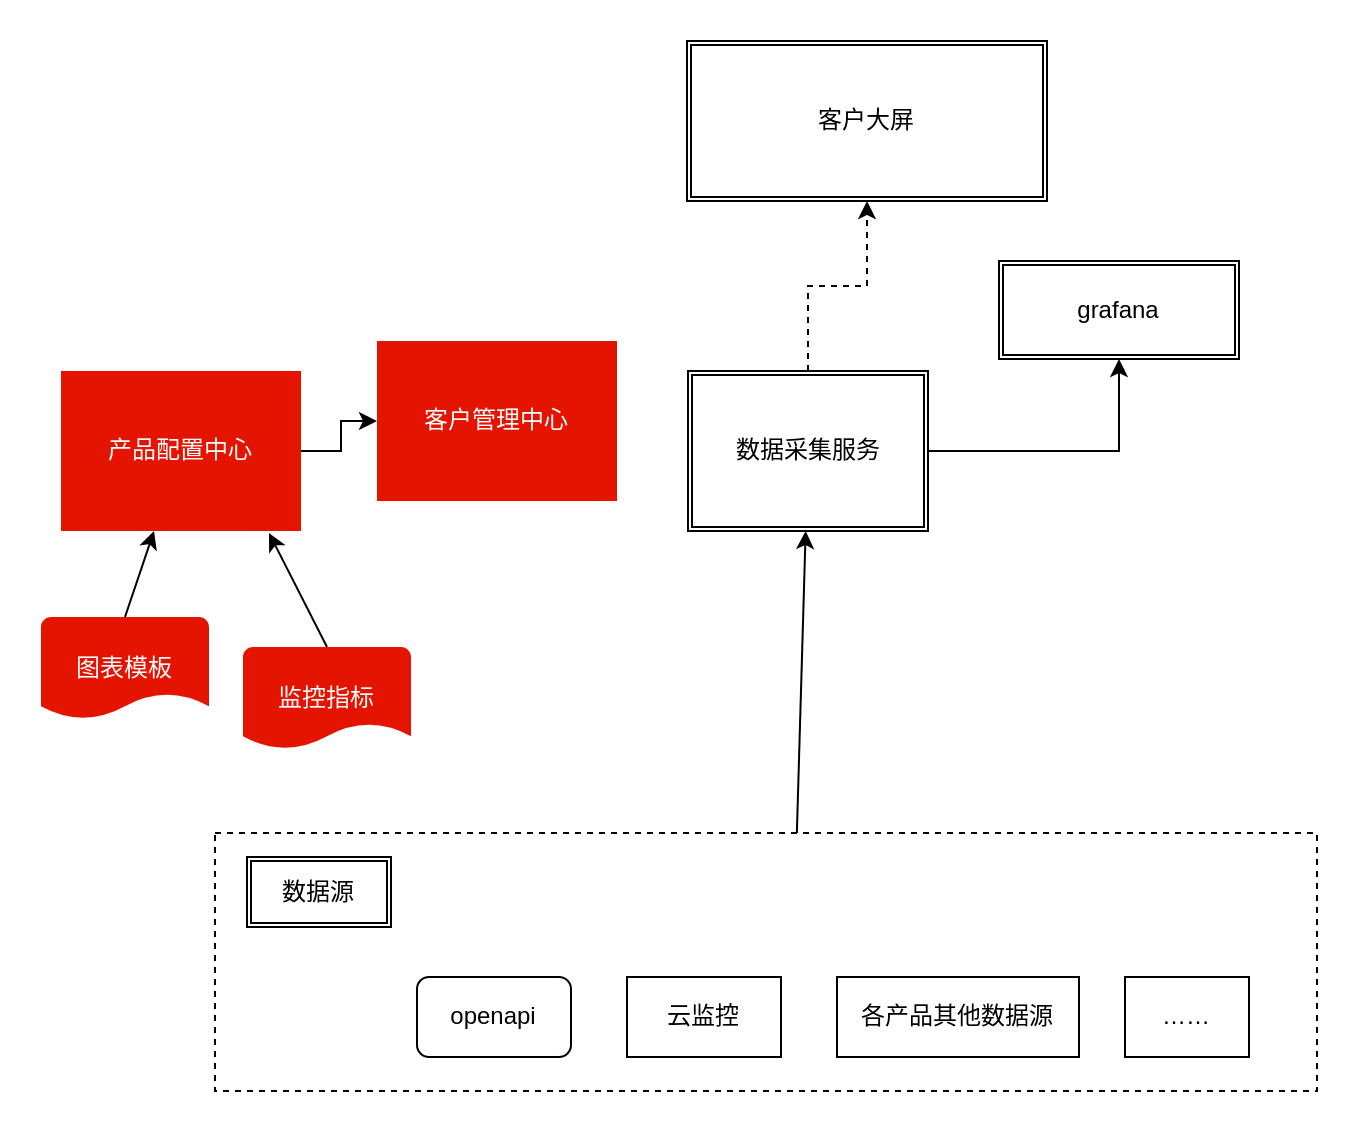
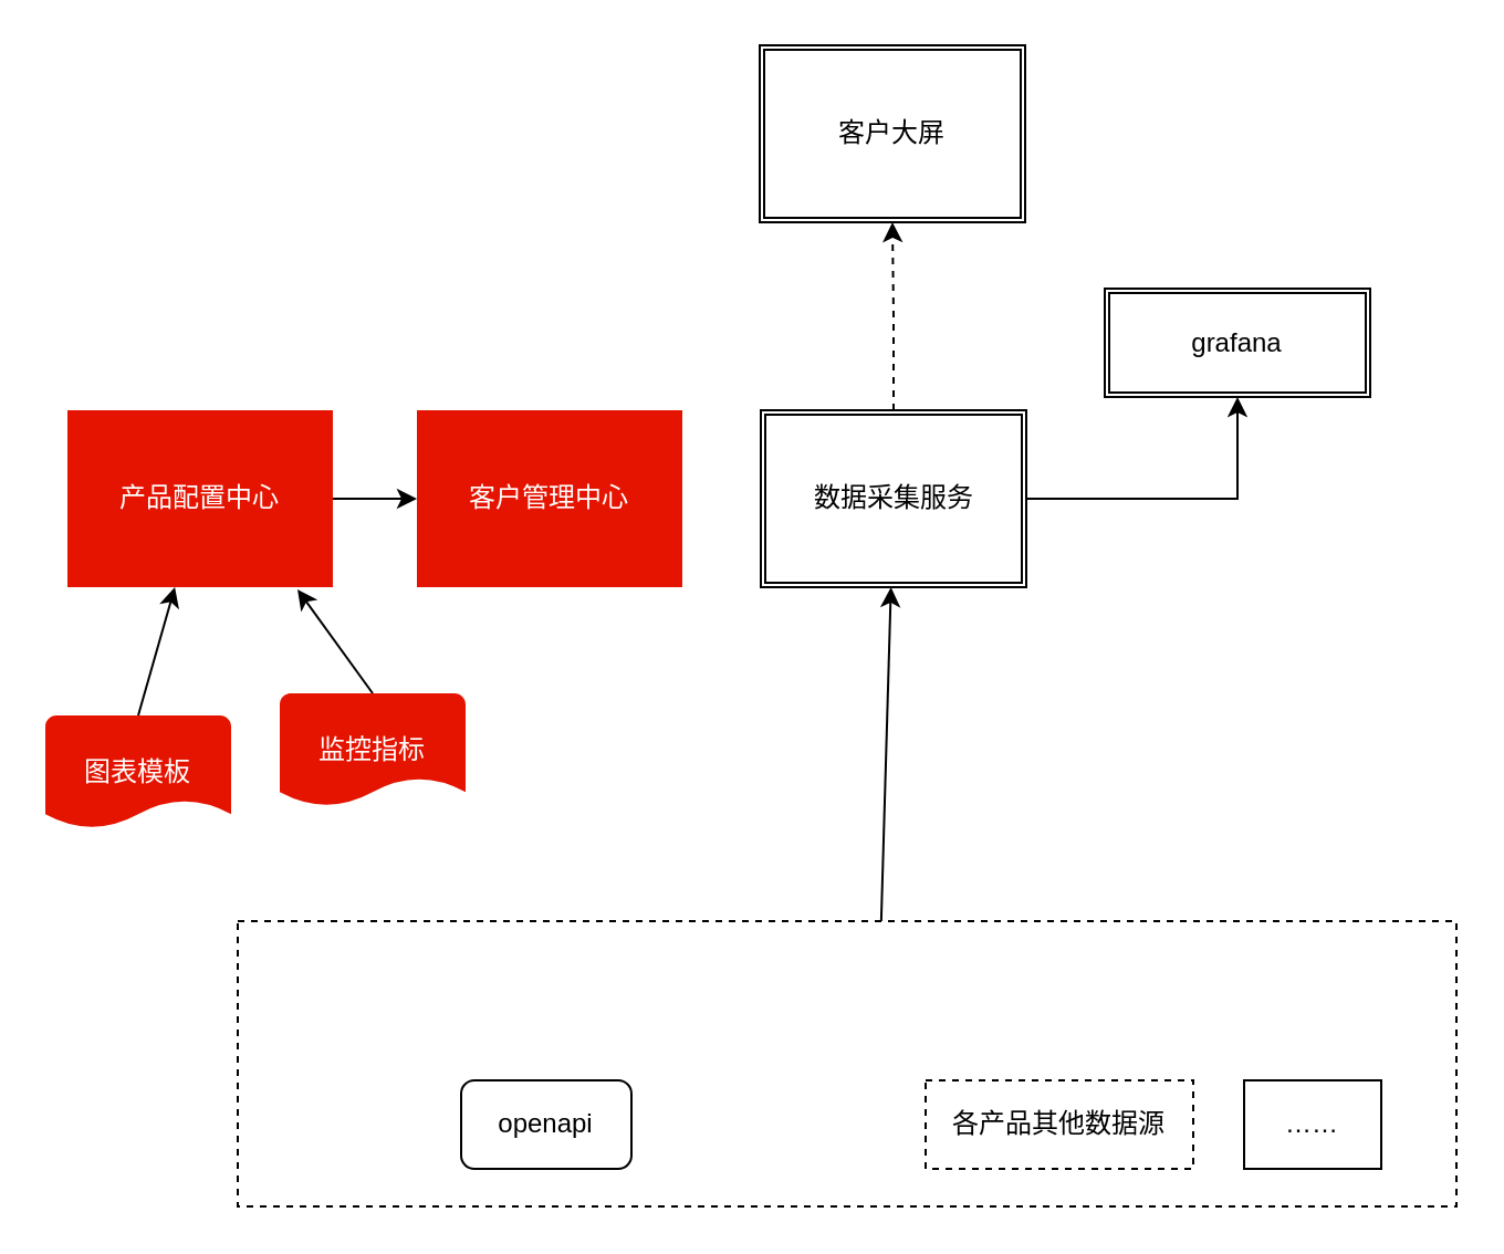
  <mxCell id="0" />
  <mxCell id="1" parent="0" />
  <mxCell id="2" style="edgeStyle=orthogonalEdgeStyle;rounded=0;orthogonalLoop=1;jettySize=auto;html=1;exitX=1;exitY=0.5;exitDx=0;exitDy=0;" edge="1" parent="1" source="3" target="4"><mxGeometry relative="1" as="geometry" /></mxCell>
  <mxCell id="3" value="产品配置中心" style="shape=ext;double=1;rounded=0;whiteSpace=wrap;html=1;fillColor=#e51400;fontColor=#ffffff;strokeColor=none;" vertex="1" parent="1"><mxGeometry x="30" y="185" width="120" height="80" as="geometry" /></mxCell>
- <mxCell id="4" value="客户管理中心" style="shape=ext;double=1;rounded=0;whiteSpace=wrap;html=1;fillColor=#e51400;fontColor=#ffffff;strokeColor=none;" vertex="1" parent="1"><mxGeometry x="188" y="170" width="120" height="80" as="geometry" /></mxCell>
+ <mxCell id="4" value="客户管理中心" style="shape=ext;double=1;rounded=0;whiteSpace=wrap;html=1;fillColor=#e51400;fontColor=#ffffff;strokeColor=none;" vertex="1" parent="1"><mxGeometry x="188" y="185" width="120" height="80" as="geometry" /></mxCell>
  <mxCell id="5" value="" style="edgeStyle=orthogonalEdgeStyle;rounded=0;orthogonalLoop=1;jettySize=auto;html=1;dashed=1;" edge="1" parent="1" source="7" target="8"><mxGeometry relative="1" as="geometry" /></mxCell>
  <mxCell id="6" style="edgeStyle=orthogonalEdgeStyle;rounded=0;orthogonalLoop=1;jettySize=auto;html=1;exitX=1;exitY=0.5;exitDx=0;exitDy=0;entryX=0.5;entryY=1;entryDx=0;entryDy=0;" edge="1" parent="1" source="7" target="9"><mxGeometry relative="1" as="geometry" /></mxCell>
  <mxCell id="7" value="数据采集服务" style="shape=ext;double=1;rounded=0;whiteSpace=wrap;html=1;" vertex="1" parent="1"><mxGeometry x="343.5" y="185" width="120" height="80" as="geometry" /></mxCell>
- <mxCell id="8" value="客户大屏" style="shape=ext;double=1;rounded=0;whiteSpace=wrap;html=1;" vertex="1" parent="1"><mxGeometry x="343" y="20" width="180" height="80" as="geometry" /></mxCell>
+ <mxCell id="8" value="客户大屏" style="shape=ext;double=1;rounded=0;whiteSpace=wrap;html=1;" vertex="1" parent="1"><mxGeometry x="343" y="20" width="120" height="80" as="geometry" /></mxCell>
  <mxCell id="9" value="grafana" style="shape=ext;double=1;rounded=0;whiteSpace=wrap;html=1;" vertex="1" parent="1"><mxGeometry x="499" y="130" width="120" height="49" as="geometry" /></mxCell>
  <mxCell id="10" style="edgeStyle=none;rounded=0;orthogonalLoop=1;jettySize=auto;html=1;exitX=0.528;exitY=0;exitDx=0;exitDy=0;exitPerimeter=0;" edge="1" parent="1" source="11" target="7"><mxGeometry relative="1" as="geometry" /></mxCell>
  <mxCell id="11" value="" style="verticalLabelPosition=bottom;verticalAlign=top;html=1;shape=mxgraph.basic.rect;fillColor2=none;strokeWidth=1;size=20;indent=5;dashed=1;" vertex="1" parent="1"><mxGeometry x="107" y="416" width="551" height="129" as="geometry" /></mxCell>
- <mxCell id="12" value="数据源" style="shape=ext;double=1;rounded=0;whiteSpace=wrap;html=1;" vertex="1" parent="1"><mxGeometry x="123" y="428" width="72" height="35" as="geometry" /></mxCell>
  <mxCell id="13" value="" style="edgeStyle=none;rounded=0;orthogonalLoop=1;jettySize=auto;html=1;horizontal=1;entryX=1;entryY=0.5;entryDx=0;entryDy=0;" edge="1" parent="1" source="14" target="14"><mxGeometry relative="1" as="geometry" /></mxCell>
  <mxCell id="14" value="openapi" style="whiteSpace=wrap;html=1;align=center;rounded=1;" vertex="1" parent="1"><mxGeometry x="208" y="488" width="77" height="40" as="geometry" /></mxCell>
- <mxCell id="15" value="云监控" style="rounded=0;whiteSpace=wrap;html=1;align=center;" vertex="1" parent="1"><mxGeometry x="313" y="488" width="77" height="40" as="geometry" /></mxCell>
  <mxCell id="16" value="……" style="whiteSpace=wrap;html=1;rounded=0;" vertex="1" parent="1"><mxGeometry x="562" y="488" width="62" height="40" as="geometry" /></mxCell>
- <mxCell id="17" value="各产品其他数据源" style="rounded=0;whiteSpace=wrap;html=1;align=center;" vertex="1" parent="1"><mxGeometry x="418" y="488" width="121" height="40" as="geometry" /></mxCell>
+ <mxCell id="17" value="各产品其他数据源" style="rounded=0;whiteSpace=wrap;html=1;align=center;dashed=1;" vertex="1" parent="1"><mxGeometry x="418" y="488" width="121" height="40" as="geometry" /></mxCell>
  <mxCell id="18" style="edgeStyle=none;rounded=0;orthogonalLoop=1;jettySize=auto;html=1;exitX=0.5;exitY=0;exitDx=0;exitDy=0;exitPerimeter=0;" edge="1" parent="1" source="19" target="3"><mxGeometry relative="1" as="geometry" /></mxCell>
- <mxCell id="19" value="图表模板" style="strokeWidth=2;html=1;shape=mxgraph.flowchart.document2;whiteSpace=wrap;size=0.25;align=center;fillColor=#e51400;fontColor=#ffffff;strokeColor=none;" vertex="1" parent="1"><mxGeometry x="20" y="308" width="84" height="51" as="geometry" /></mxCell>
+ <mxCell id="19" value="图表模板" style="strokeWidth=2;html=1;shape=mxgraph.flowchart.document2;whiteSpace=wrap;size=0.25;align=center;fillColor=#e51400;fontColor=#ffffff;strokeColor=none;" vertex="1" parent="1"><mxGeometry x="20" y="323" width="84" height="51" as="geometry" /></mxCell>
  <mxCell id="20" style="edgeStyle=none;rounded=0;orthogonalLoop=1;jettySize=auto;html=1;exitX=0.5;exitY=0;exitDx=0;exitDy=0;exitPerimeter=0;" edge="1" parent="1" source="21"><mxGeometry relative="1" as="geometry"><mxPoint x="134" y="266" as="targetPoint" /></mxGeometry></mxCell>
- <mxCell id="21" value="监控指标" style="strokeWidth=2;html=1;shape=mxgraph.flowchart.document2;whiteSpace=wrap;size=0.25;align=center;fillColor=#e51400;fontColor=#ffffff;strokeColor=none;" vertex="1" parent="1"><mxGeometry x="121" y="323" width="84" height="51" as="geometry" /></mxCell>
+ <mxCell id="21" value="监控指标" style="strokeWidth=2;html=1;shape=mxgraph.flowchart.document2;whiteSpace=wrap;size=0.25;align=center;fillColor=#e51400;fontColor=#ffffff;strokeColor=none;" vertex="1" parent="1"><mxGeometry x="126" y="313" width="84" height="51" as="geometry" /></mxCell>
